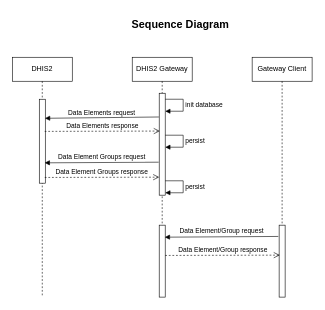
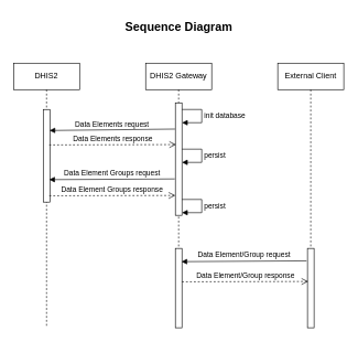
  <mxCell id="0" />
  <mxCell id="1" parent="0" />
  <mxCell id="2" value="DHIS2" style="shape=umlLifeline;perimeter=lifelinePerimeter;whiteSpace=wrap;html=1;container=1;collapsible=0;recursiveResize=0;outlineConnect=0;" vertex="1" parent="1"><mxGeometry x="20" y="95" width="100" height="400" as="geometry" /></mxCell>
  <mxCell id="3" value="" style="html=1;points=[];perimeter=orthogonalPerimeter;" vertex="1" parent="2"><mxGeometry x="45" y="70" width="10" height="140" as="geometry" /></mxCell>
  <mxCell id="4" value="DHIS2 Gateway" style="shape=umlLifeline;perimeter=lifelinePerimeter;whiteSpace=wrap;html=1;container=1;collapsible=0;recursiveResize=0;outlineConnect=0;" vertex="1" parent="1"><mxGeometry x="220" y="95" width="100" height="370" as="geometry" /></mxCell>
  <mxCell id="5" value="" style="html=1;points=[];perimeter=orthogonalPerimeter;" vertex="1" parent="4"><mxGeometry x="45" y="60" width="10" height="170" as="geometry" /></mxCell>
  <mxCell id="6" value="Data Element Groups response" style="html=1;verticalAlign=bottom;endArrow=open;dashed=1;endSize=8;rounded=0;entryX=0.086;entryY=0.492;entryDx=0;entryDy=0;entryPerimeter=0;exitX=1;exitY=0.45;exitDx=0;exitDy=0;exitPerimeter=0;" edge="1" parent="4"><mxGeometry relative="1" as="geometry"><mxPoint x="-145.86" y="200.46" as="sourcePoint" /><mxPoint x="45.0" y="200.0" as="targetPoint" /></mxGeometry></mxCell>
  <mxCell id="7" value="" style="html=1;points=[];perimeter=orthogonalPerimeter;" vertex="1" parent="4"><mxGeometry x="45" y="280" width="10" height="120" as="geometry" /></mxCell>
  <mxCell id="8" value="init database" style="edgeStyle=orthogonalEdgeStyle;html=1;align=left;spacingLeft=2;endArrow=block;rounded=0;entryX=1;entryY=0;" edge="1" parent="4"><mxGeometry relative="1" as="geometry"><mxPoint x="55" y="70" as="sourcePoint" /><Array as="points"><mxPoint x="85" y="70" /></Array><mxPoint x="55" y="90.0" as="targetPoint" /></mxGeometry></mxCell>
  <mxCell id="9" value="persist" style="edgeStyle=orthogonalEdgeStyle;html=1;align=left;spacingLeft=2;endArrow=block;rounded=0;entryX=1;entryY=0;" edge="1" parent="4"><mxGeometry relative="1" as="geometry"><mxPoint x="55" y="206" as="sourcePoint" /><Array as="points"><mxPoint x="85" y="206" /></Array><mxPoint x="55" y="226.0" as="targetPoint" /></mxGeometry></mxCell>
  <mxCell id="10" value="persist" style="edgeStyle=orthogonalEdgeStyle;html=1;align=left;spacingLeft=2;endArrow=block;rounded=0;entryX=1;entryY=0;" edge="1" parent="4"><mxGeometry relative="1" as="geometry"><mxPoint x="55" y="130" as="sourcePoint" /><Array as="points"><mxPoint x="85" y="130" /></Array><mxPoint x="55" y="150.0" as="targetPoint" /></mxGeometry></mxCell>
- <mxCell id="11" value="Gateway Client" style="shape=umlLifeline;perimeter=lifelinePerimeter;whiteSpace=wrap;html=1;container=1;collapsible=0;recursiveResize=0;outlineConnect=0;" vertex="1" parent="1"><mxGeometry x="420" y="95" width="100" height="370" as="geometry" /></mxCell>
+ <mxCell id="11" value="External Client" style="shape=umlLifeline;perimeter=lifelinePerimeter;whiteSpace=wrap;html=1;container=1;collapsible=0;recursiveResize=0;outlineConnect=0;" vertex="1" parent="1"><mxGeometry x="420" y="95" width="100" height="370" as="geometry" /></mxCell>
  <mxCell id="12" value="" style="html=1;points=[];perimeter=orthogonalPerimeter;" vertex="1" parent="11"><mxGeometry x="45" y="280" width="10" height="120" as="geometry" /></mxCell>
  <mxCell id="13" value="Data Element/Group response" style="html=1;verticalAlign=bottom;endArrow=open;dashed=1;endSize=8;rounded=0;entryX=0.014;entryY=0.462;entryDx=0;entryDy=0;entryPerimeter=0;exitX=0.9;exitY=0.383;exitDx=0;exitDy=0;exitPerimeter=0;" edge="1" parent="11"><mxGeometry relative="1" as="geometry"><mxPoint x="-145" y="330.52" as="sourcePoint" /><mxPoint x="46.14" y="330.0" as="targetPoint" /></mxGeometry></mxCell>
  <mxCell id="14" value="Data Elements request" style="html=1;verticalAlign=bottom;endArrow=block;rounded=0;entryX=0.944;entryY=0.227;entryDx=0;entryDy=0;entryPerimeter=0;exitX=-0.056;exitY=0.233;exitDx=0;exitDy=0;exitPerimeter=0;" edge="1" parent="1" source="5" target="3"><mxGeometry width="80" relative="1" as="geometry"><mxPoint x="260" y="201" as="sourcePoint" /><mxPoint x="80" y="200" as="targetPoint" /></mxGeometry></mxCell>
  <mxCell id="15" value="Data Elements response" style="html=1;verticalAlign=bottom;endArrow=open;dashed=1;endSize=8;rounded=0;entryX=0.1;entryY=0.371;entryDx=0;entryDy=0;entryPerimeter=0;exitX=0.9;exitY=0.383;exitDx=0;exitDy=0;exitPerimeter=0;" edge="1" parent="1" source="3" target="5"><mxGeometry relative="1" as="geometry"><mxPoint x="80" y="230" as="sourcePoint" /><mxPoint x="110" y="255" as="targetPoint" /></mxGeometry></mxCell>
  <mxCell id="16" value="Data Element Groups request" style="html=1;verticalAlign=bottom;endArrow=block;rounded=0;exitX=0.014;exitY=0.212;exitDx=0;exitDy=0;exitPerimeter=0;entryX=1;entryY=0.15;entryDx=0;entryDy=0;entryPerimeter=0;" edge="1" parent="1"><mxGeometry width="80" relative="1" as="geometry"><mxPoint x="264.14" y="270" as="sourcePoint" /><mxPoint x="74" y="271.06" as="targetPoint" /></mxGeometry></mxCell>
  <mxCell id="17" value="Data Element/Group request" style="html=1;verticalAlign=bottom;endArrow=block;rounded=0;entryX=0.929;entryY=0.167;entryDx=0;entryDy=0;entryPerimeter=0;exitX=-0.14;exitY=0.157;exitDx=0;exitDy=0;exitPerimeter=0;" edge="1" parent="1" source="12" target="7"><mxGeometry width="80" relative="1" as="geometry"><mxPoint x="465" y="345" as="sourcePoint" /><mxPoint x="274.29" y="345.76" as="targetPoint" /></mxGeometry></mxCell>
- <mxCell id="18" value="Sequence Diagram" style="text;html=1;align=center;verticalAlign=middle;resizable=0;points=[];autosize=1;strokeColor=none;fillColor=none;fontStyle=1;fontSize=18;" vertex="1" parent="1"><mxGeometry x="205" y="20" width="190" height="40" as="geometry" /></mxCell>
+ <mxCell id="18" value="Sequence Diagram" style="text;html=1;align=center;verticalAlign=middle;resizable=0;points=[];autosize=1;strokeColor=none;fillColor=none;fontStyle=1;fontSize=18;" vertex="1" parent="1"><mxGeometry x="175" y="20" width="190" height="40" as="geometry" /></mxCell>
